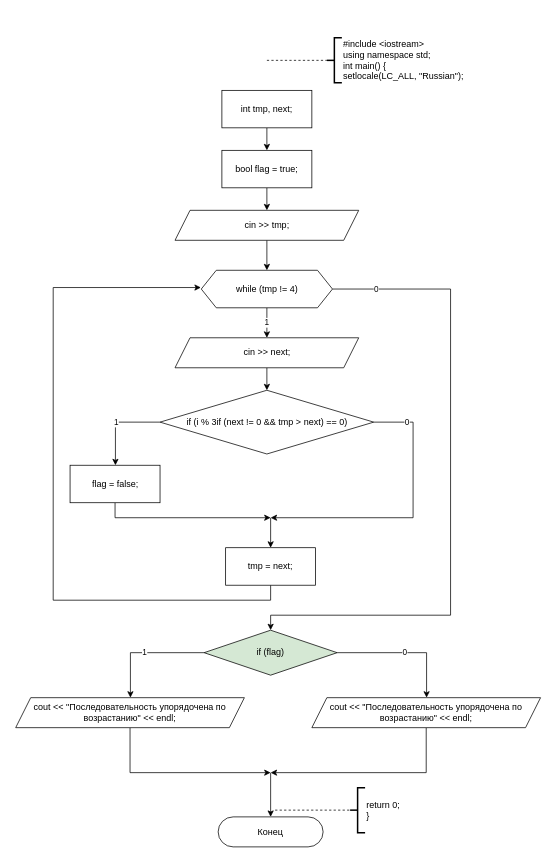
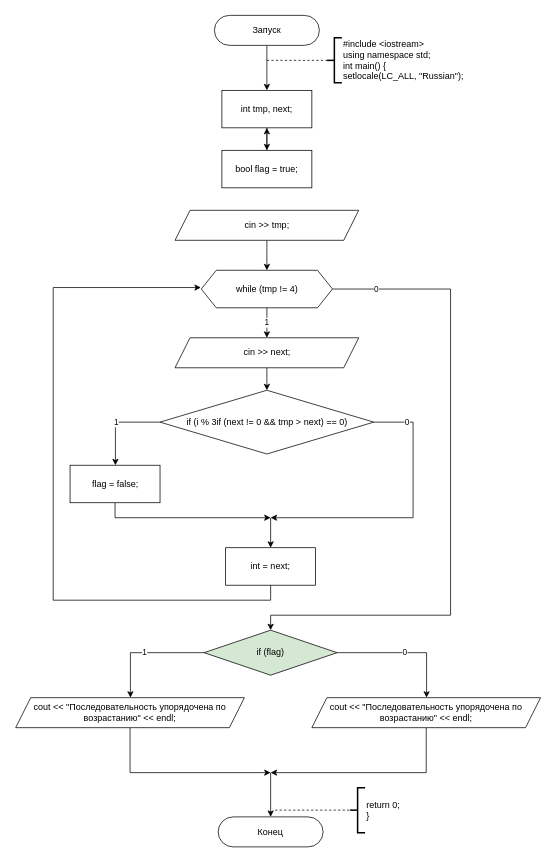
  <mxCell id="0" />
  <mxCell id="1" parent="0" />
+ <mxCell id="2" style="edgeStyle=orthogonalEdgeStyle;rounded=0;orthogonalLoop=1;jettySize=auto;html=1;" parent="1" source="3" target="5" edge="1"><mxGeometry relative="1" as="geometry" /></mxCell>
+ <mxCell id="3" value="Запуск" style="rounded=1;whiteSpace=wrap;html=1;arcSize=50;" parent="1" vertex="1"><mxGeometry x="285" y="20" width="140" height="40" as="geometry" /></mxCell>
  <mxCell id="4" style="edgeStyle=none;html=1;" parent="1" source="5" edge="1"><mxGeometry relative="1" as="geometry"><mxPoint x="355" y="200" as="targetPoint" /></mxGeometry></mxCell>
  <mxCell id="5" value="int tmp, next;" style="rounded=0;whiteSpace=wrap;html=1;" parent="1" vertex="1"><mxGeometry x="295" y="120" width="120" height="50" as="geometry" /></mxCell>
  <mxCell id="6" value="#include &amp;lt;iostream&amp;gt;&lt;br&gt;using namespace std;&lt;br&gt;int main() {&lt;br&gt;setlocale(LC_ALL, &quot;Russian&quot;);" style="strokeWidth=2;html=1;shape=mxgraph.flowchart.annotation_2;align=left;labelPosition=right;pointerEvents=1;" parent="1" vertex="1"><mxGeometry x="435" y="50" width="20" height="60" as="geometry" /></mxCell>
  <mxCell id="7" value="" style="endArrow=none;dashed=1;html=1;entryX=0;entryY=0.5;entryDx=0;entryDy=0;entryPerimeter=0;" parent="1" target="6" edge="1"><mxGeometry width="50" height="50" relative="1" as="geometry"><mxPoint x="355" y="80" as="sourcePoint" /><mxPoint x="445" y="70" as="targetPoint" /></mxGeometry></mxCell>
  <mxCell id="8" value="Конец" style="rounded=1;whiteSpace=wrap;html=1;arcSize=50;" parent="1" vertex="1"><mxGeometry x="290" y="1089" width="140" height="40" as="geometry" /></mxCell>
  <mxCell id="9" value="return 0;&lt;br&gt;}" style="strokeWidth=2;html=1;shape=mxgraph.flowchart.annotation_2;align=left;labelPosition=right;pointerEvents=1;" parent="1" vertex="1"><mxGeometry x="466" y="1050" width="20" height="60" as="geometry" /></mxCell>
  <mxCell id="10" value="" style="endArrow=none;dashed=1;html=1;entryX=0;entryY=0.5;entryDx=0;entryDy=0;entryPerimeter=0;" parent="1" edge="1"><mxGeometry width="50" height="50" relative="1" as="geometry"><mxPoint x="366" y="1080" as="sourcePoint" /><mxPoint x="466" y="1080" as="targetPoint" /></mxGeometry></mxCell>
- <mxCell id="11" style="edgeStyle=orthogonalEdgeStyle;html=1;rounded=0;" parent="1" source="12" target="14" edge="1"><mxGeometry relative="1" as="geometry" /></mxCell>
+ <mxCell id="11" style="edgeStyle=orthogonalEdgeStyle;html=1;rounded=0;" parent="1" source="12" target="5" edge="1"><mxGeometry relative="1" as="geometry" /></mxCell>
  <mxCell id="12" value="bool flag = true;" style="rounded=0;whiteSpace=wrap;html=1;" parent="1" vertex="1"><mxGeometry x="295" y="200" width="120" height="50" as="geometry" /></mxCell>
  <mxCell id="13" value="" style="edgeStyle=none;html=1;rounded=0;" parent="1" source="14" target="17" edge="1"><mxGeometry relative="1" as="geometry" /></mxCell>
  <mxCell id="14" value="cin &amp;gt;&amp;gt; tmp;" style="shape=parallelogram;perimeter=parallelogramPerimeter;whiteSpace=wrap;html=1;fixedSize=1;" parent="1" vertex="1"><mxGeometry x="232.5" y="280" width="245" height="40" as="geometry" /></mxCell>
  <mxCell id="15" value="1" style="edgeStyle=orthogonalEdgeStyle;rounded=0;html=1;" parent="1" source="17" target="22" edge="1"><mxGeometry relative="1" as="geometry" /></mxCell>
  <mxCell id="16" value="0" style="edgeStyle=orthogonalEdgeStyle;rounded=0;html=1;" parent="1" source="17" target="30" edge="1"><mxGeometry x="-0.865" relative="1" as="geometry"><Array as="points"><mxPoint x="600" y="385" /><mxPoint x="600" y="820" /><mxPoint x="360" y="820" /></Array><mxPoint as="offset" /></mxGeometry></mxCell>
  <mxCell id="17" value="while (tmp != 4)" style="shape=hexagon;perimeter=hexagonPerimeter2;whiteSpace=wrap;html=1;fixedSize=1;" parent="1" vertex="1"><mxGeometry x="267.5" y="360" width="175" height="50" as="geometry" /></mxCell>
  <mxCell id="18" value="1" style="edgeStyle=orthogonalEdgeStyle;rounded=0;html=1;" parent="1" source="20" target="24" edge="1"><mxGeometry relative="1" as="geometry"><Array as="points"><mxPoint x="153" y="563" /></Array></mxGeometry></mxCell>
  <mxCell id="19" value="0" style="edgeStyle=orthogonalEdgeStyle;rounded=0;html=1;" parent="1" source="20" edge="1"><mxGeometry x="-0.77" relative="1" as="geometry"><mxPoint x="360" y="690" as="targetPoint" /><Array as="points"><mxPoint x="550" y="563" /><mxPoint x="550" y="690" /></Array><mxPoint x="1" as="offset" /></mxGeometry></mxCell>
  <mxCell id="20" value="if (i % 3if (next != 0 &amp;amp;&amp;amp; tmp &amp;gt; next) == 0)" style="rhombus;whiteSpace=wrap;html=1;" parent="1" vertex="1"><mxGeometry x="212.5" y="520" width="285" height="85" as="geometry" /></mxCell>
  <mxCell id="21" style="edgeStyle=orthogonalEdgeStyle;rounded=0;html=1;" parent="1" source="22" target="20" edge="1"><mxGeometry relative="1" as="geometry" /></mxCell>
  <mxCell id="22" value="cin &amp;gt;&amp;gt; next;" style="shape=parallelogram;perimeter=parallelogramPerimeter;whiteSpace=wrap;html=1;fixedSize=1;" parent="1" vertex="1"><mxGeometry x="232.5" y="450" width="245" height="40" as="geometry" /></mxCell>
  <mxCell id="23" style="edgeStyle=orthogonalEdgeStyle;rounded=0;html=1;" parent="1" source="24" edge="1"><mxGeometry relative="1" as="geometry"><mxPoint x="360" y="690" as="targetPoint" /><Array as="points"><mxPoint x="153" y="690" /></Array></mxGeometry></mxCell>
  <mxCell id="24" value="flag = false;" style="rounded=0;whiteSpace=wrap;html=1;" parent="1" vertex="1"><mxGeometry x="92.5" y="620" width="120" height="50" as="geometry" /></mxCell>
  <mxCell id="25" style="edgeStyle=orthogonalEdgeStyle;rounded=0;html=1;entryX=-0.003;entryY=0.46;entryDx=0;entryDy=0;entryPerimeter=0;" parent="1" source="26" target="17" edge="1"><mxGeometry relative="1" as="geometry"><Array as="points"><mxPoint x="360" y="800" /><mxPoint x="70" y="800" /><mxPoint x="70" y="383" /></Array></mxGeometry></mxCell>
- <mxCell id="26" value="tmp = next;" style="rounded=0;whiteSpace=wrap;html=1;" parent="1" vertex="1"><mxGeometry x="300" y="730" width="120" height="50" as="geometry" /></mxCell>
+ <mxCell id="26" value="int = next;" style="rounded=0;whiteSpace=wrap;html=1;" parent="1" vertex="1"><mxGeometry x="300" y="730" width="120" height="50" as="geometry" /></mxCell>
  <mxCell id="27" value="" style="endArrow=classic;html=1;" parent="1" target="26" edge="1"><mxGeometry width="50" height="50" relative="1" as="geometry"><mxPoint x="360" y="690" as="sourcePoint" /><mxPoint x="450" y="650" as="targetPoint" /></mxGeometry></mxCell>
  <mxCell id="28" value="1" style="edgeStyle=orthogonalEdgeStyle;rounded=0;html=1;" parent="1" source="30" target="32" edge="1"><mxGeometry relative="1" as="geometry"><Array as="points"><mxPoint x="173" y="870" /></Array></mxGeometry></mxCell>
  <mxCell id="29" value="0" style="edgeStyle=orthogonalEdgeStyle;rounded=0;html=1;" parent="1" source="30" target="34" edge="1"><mxGeometry relative="1" as="geometry"><Array as="points"><mxPoint x="568" y="870" /></Array></mxGeometry></mxCell>
  <mxCell id="30" value="if (flag)" style="rhombus;whiteSpace=wrap;html=1;fillColor=#d5e8d4;" parent="1" vertex="1"><mxGeometry x="271.25" y="840" width="177.5" height="60" as="geometry" /></mxCell>
  <mxCell id="31" style="edgeStyle=orthogonalEdgeStyle;rounded=0;html=1;" parent="1" source="32" edge="1"><mxGeometry relative="1" as="geometry"><mxPoint x="360" y="1030" as="targetPoint" /><Array as="points"><mxPoint x="173" y="1030" /></Array></mxGeometry></mxCell>
  <mxCell id="32" value="cout &amp;lt;&amp;lt; &quot;Последовательность упорядочена по возрастанию&quot; &amp;lt;&amp;lt; endl;" style="shape=parallelogram;perimeter=parallelogramPerimeter;whiteSpace=wrap;html=1;fixedSize=1;" parent="1" vertex="1"><mxGeometry x="20" y="930" width="305" height="40" as="geometry" /></mxCell>
  <mxCell id="33" style="edgeStyle=orthogonalEdgeStyle;rounded=0;html=1;" parent="1" source="34" edge="1"><mxGeometry relative="1" as="geometry"><mxPoint x="360" y="1030" as="targetPoint" /><Array as="points"><mxPoint x="568" y="1030" /></Array></mxGeometry></mxCell>
  <mxCell id="34" value="cout &amp;lt;&amp;lt; &quot;Последовательность упорядочена по возрастанию&quot; &amp;lt;&amp;lt; endl;" style="shape=parallelogram;perimeter=parallelogramPerimeter;whiteSpace=wrap;html=1;fixedSize=1;" parent="1" vertex="1"><mxGeometry x="415" y="930" width="305" height="40" as="geometry" /></mxCell>
  <mxCell id="35" value="" style="endArrow=classic;html=1;" parent="1" target="8" edge="1"><mxGeometry width="50" height="50" relative="1" as="geometry"><mxPoint x="360" y="1030" as="sourcePoint" /><mxPoint x="340" y="960" as="targetPoint" /></mxGeometry></mxCell>
